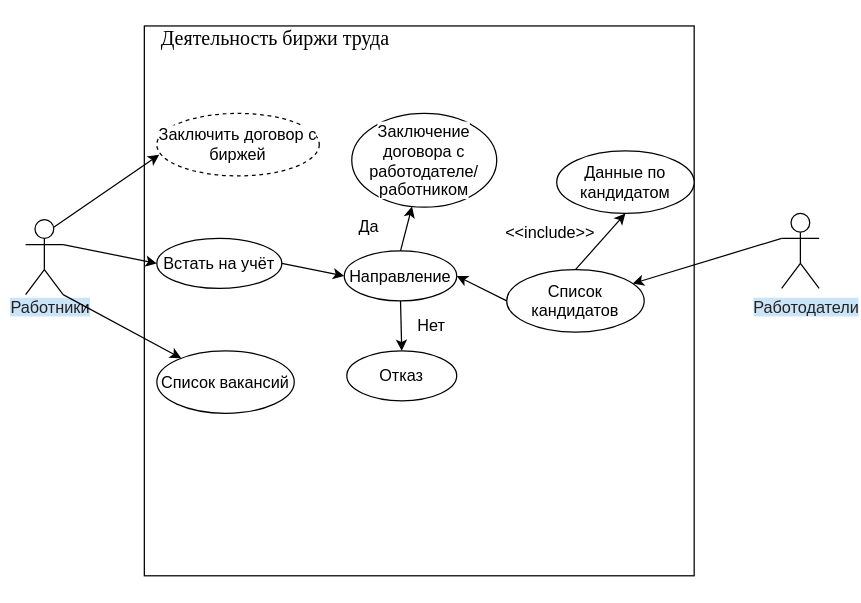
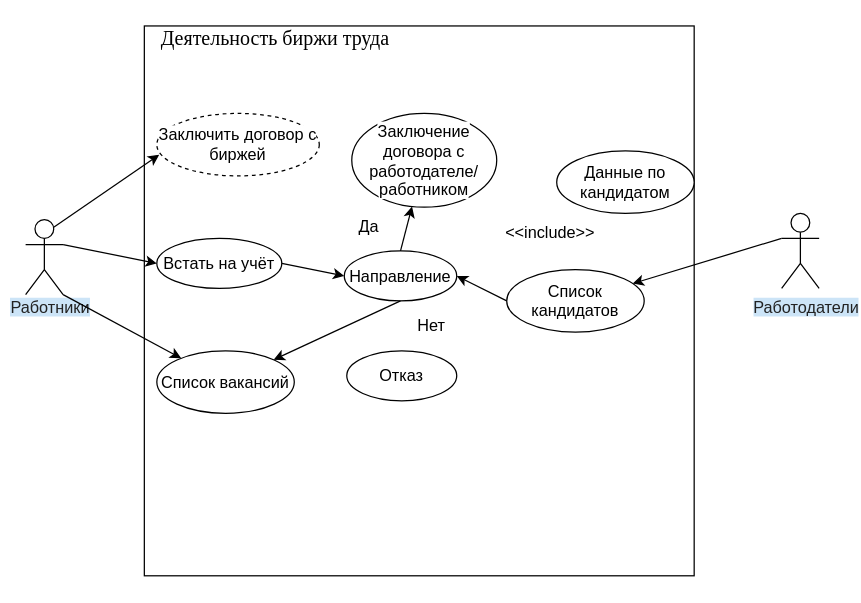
  <mxCell id="0" />
  <mxCell id="1" parent="0" />
  <mxCell id="2" value="Actor" style="shape=umlActor;verticalLabelPosition=bottom;labelBackgroundColor=#ffffff;verticalAlign=top;html=1;outlineConnect=0;" vertex="1" parent="1"><mxGeometry x="20" y="175" width="30" height="60" as="geometry" /></mxCell>
  <mxCell id="3" value="&lt;span style=&quot;color: rgb(34 , 34 , 34) ; font-size: 13px ; text-align: left ; background-color: rgb(204 , 228 , 247)&quot;&gt;Работники &lt;/span&gt;" style="text;html=1;strokeColor=none;fillColor=none;align=center;verticalAlign=middle;whiteSpace=wrap;rounded=0;" vertex="1" parent="1"><mxGeometry x="20" y="235" width="40" height="20" as="geometry" /></mxCell>
  <mxCell id="4" value="" style="rounded=0;whiteSpace=wrap;html=1;" vertex="1" parent="1"><mxGeometry x="115" y="20" width="440" height="440" as="geometry" /></mxCell>
  <mxCell id="5" value="&lt;span style=&quot;font-size: 12.0pt ; font-family: &amp;#34;times new roman&amp;#34; , &amp;#34;serif&amp;#34;&quot;&gt;Деятельность биржи труда&lt;/span&gt;" style="text;html=1;strokeColor=none;fillColor=none;align=center;verticalAlign=middle;whiteSpace=wrap;rounded=0;" vertex="1" parent="1"><mxGeometry x="115" y="20" width="210" height="20" as="geometry" /></mxCell>
  <mxCell id="6" value="&lt;span style=&quot;font-family: , &amp;#34;blinkmacsystemfont&amp;#34; , &amp;#34;roboto&amp;#34; , &amp;#34;helvetica neue&amp;#34; , &amp;#34;geneva&amp;#34; , &amp;#34;noto sans armenian&amp;#34; , &amp;#34;noto sans bengali&amp;#34; , &amp;#34;noto sans cherokee&amp;#34; , &amp;#34;noto sans devanagari&amp;#34; , &amp;#34;noto sans ethiopic&amp;#34; , &amp;#34;noto sans georgian&amp;#34; , &amp;#34;noto sans hebrew&amp;#34; , &amp;#34;noto sans kannada&amp;#34; , &amp;#34;noto sans khmer&amp;#34; , &amp;#34;noto sans lao&amp;#34; , &amp;#34;noto sans osmanya&amp;#34; , &amp;#34;noto sans tamil&amp;#34; , &amp;#34;noto sans telugu&amp;#34; , &amp;#34;noto sans thai&amp;#34; , sans-serif , &amp;#34;arial&amp;#34; , &amp;#34;tahoma&amp;#34; , &amp;#34;verdana&amp;#34; ; font-size: 13px ; text-align: left ; background-color: rgb(255 , 255 , 255)&quot;&gt;Встать на учёт &lt;/span&gt;" style="ellipse;whiteSpace=wrap;html=1;" vertex="1" parent="1"><mxGeometry x="125" y="190" width="100" height="40" as="geometry" /></mxCell>
  <mxCell id="7" value="Actor" style="shape=umlActor;verticalLabelPosition=bottom;labelBackgroundColor=#ffffff;verticalAlign=top;html=1;outlineConnect=0;" vertex="1" parent="1"><mxGeometry x="625" y="170" width="30" height="60" as="geometry" /></mxCell>
  <mxCell id="8" value="&lt;span style=&quot;color: rgb(34 , 34 , 34) ; font-size: 13px ; text-align: left ; background-color: rgb(204 , 228 , 247)&quot;&gt;Работодатели&lt;/span&gt;" style="text;html=1;strokeColor=none;fillColor=none;align=center;verticalAlign=middle;whiteSpace=wrap;rounded=0;" vertex="1" parent="1"><mxGeometry x="625" y="235" width="40" height="20" as="geometry" /></mxCell>
  <mxCell id="9" value="&lt;span style=&quot;font-family: , &amp;#34;blinkmacsystemfont&amp;#34; , &amp;#34;roboto&amp;#34; , &amp;#34;helvetica neue&amp;#34; , &amp;#34;geneva&amp;#34; , &amp;#34;noto sans armenian&amp;#34; , &amp;#34;noto sans bengali&amp;#34; , &amp;#34;noto sans cherokee&amp;#34; , &amp;#34;noto sans devanagari&amp;#34; , &amp;#34;noto sans ethiopic&amp;#34; , &amp;#34;noto sans georgian&amp;#34; , &amp;#34;noto sans hebrew&amp;#34; , &amp;#34;noto sans kannada&amp;#34; , &amp;#34;noto sans khmer&amp;#34; , &amp;#34;noto sans lao&amp;#34; , &amp;#34;noto sans osmanya&amp;#34; , &amp;#34;noto sans tamil&amp;#34; , &amp;#34;noto sans telugu&amp;#34; , &amp;#34;noto sans thai&amp;#34; , sans-serif , &amp;#34;arial&amp;#34; , &amp;#34;tahoma&amp;#34; , &amp;#34;verdana&amp;#34; ; font-size: 13px ; text-align: left ; background-color: rgb(255 , 255 , 255)&quot;&gt;Заключить договор с биржей &lt;/span&gt;" style="ellipse;whiteSpace=wrap;html=1;dashed=1;" vertex="1" parent="1"><mxGeometry x="125" y="90" width="130" height="50" as="geometry" /></mxCell>
  <mxCell id="10" value="&lt;span style=&quot;font-family: , &amp;#34;blinkmacsystemfont&amp;#34; , &amp;#34;roboto&amp;#34; , &amp;#34;helvetica neue&amp;#34; , &amp;#34;geneva&amp;#34; , &amp;#34;noto sans armenian&amp;#34; , &amp;#34;noto sans bengali&amp;#34; , &amp;#34;noto sans cherokee&amp;#34; , &amp;#34;noto sans devanagari&amp;#34; , &amp;#34;noto sans ethiopic&amp;#34; , &amp;#34;noto sans georgian&amp;#34; , &amp;#34;noto sans hebrew&amp;#34; , &amp;#34;noto sans kannada&amp;#34; , &amp;#34;noto sans khmer&amp;#34; , &amp;#34;noto sans lao&amp;#34; , &amp;#34;noto sans osmanya&amp;#34; , &amp;#34;noto sans tamil&amp;#34; , &amp;#34;noto sans telugu&amp;#34; , &amp;#34;noto sans thai&amp;#34; , sans-serif , &amp;#34;arial&amp;#34; , &amp;#34;tahoma&amp;#34; , &amp;#34;verdana&amp;#34; ; font-size: 13px ; text-align: left ; background-color: rgb(255 , 255 , 255)&quot;&gt;Список вакансий &lt;/span&gt;" style="ellipse;whiteSpace=wrap;html=1;" vertex="1" parent="1"><mxGeometry x="125" y="280" width="110" height="50" as="geometry" /></mxCell>
  <mxCell id="11" value="&lt;span style=&quot;font-family: , &amp;#34;blinkmacsystemfont&amp;#34; , &amp;#34;roboto&amp;#34; , &amp;#34;helvetica neue&amp;#34; , &amp;#34;geneva&amp;#34; , &amp;#34;noto sans armenian&amp;#34; , &amp;#34;noto sans bengali&amp;#34; , &amp;#34;noto sans cherokee&amp;#34; , &amp;#34;noto sans devanagari&amp;#34; , &amp;#34;noto sans ethiopic&amp;#34; , &amp;#34;noto sans georgian&amp;#34; , &amp;#34;noto sans hebrew&amp;#34; , &amp;#34;noto sans kannada&amp;#34; , &amp;#34;noto sans khmer&amp;#34; , &amp;#34;noto sans lao&amp;#34; , &amp;#34;noto sans osmanya&amp;#34; , &amp;#34;noto sans tamil&amp;#34; , &amp;#34;noto sans telugu&amp;#34; , &amp;#34;noto sans thai&amp;#34; , sans-serif , &amp;#34;arial&amp;#34; , &amp;#34;tahoma&amp;#34; , &amp;#34;verdana&amp;#34; ; font-size: 13px ; text-align: left ; background-color: rgb(255 , 255 , 255)&quot;&gt;Список кандидатов &lt;/span&gt;" style="ellipse;whiteSpace=wrap;html=1;" vertex="1" parent="1"><mxGeometry x="405" y="215" width="110" height="50" as="geometry" /></mxCell>
  <mxCell id="12" value="" style="endArrow=classic;html=1;exitX=0;exitY=0.333;exitDx=0;exitDy=0;exitPerimeter=0;" edge="1" parent="1" source="7" target="11"><mxGeometry width="50" height="50" relative="1" as="geometry"><mxPoint x="315" y="270" as="sourcePoint" /><mxPoint x="365" y="220" as="targetPoint" /></mxGeometry></mxCell>
  <mxCell id="13" value="&lt;span style=&quot;font-family: , &amp;#34;blinkmacsystemfont&amp;#34; , &amp;#34;roboto&amp;#34; , &amp;#34;helvetica neue&amp;#34; , &amp;#34;geneva&amp;#34; , &amp;#34;noto sans armenian&amp;#34; , &amp;#34;noto sans bengali&amp;#34; , &amp;#34;noto sans cherokee&amp;#34; , &amp;#34;noto sans devanagari&amp;#34; , &amp;#34;noto sans ethiopic&amp;#34; , &amp;#34;noto sans georgian&amp;#34; , &amp;#34;noto sans hebrew&amp;#34; , &amp;#34;noto sans kannada&amp;#34; , &amp;#34;noto sans khmer&amp;#34; , &amp;#34;noto sans lao&amp;#34; , &amp;#34;noto sans osmanya&amp;#34; , &amp;#34;noto sans tamil&amp;#34; , &amp;#34;noto sans telugu&amp;#34; , &amp;#34;noto sans thai&amp;#34; , sans-serif , &amp;#34;arial&amp;#34; , &amp;#34;tahoma&amp;#34; , &amp;#34;verdana&amp;#34; ; font-size: 13px ; text-align: left ; background-color: rgb(255 , 255 , 255)&quot;&gt;Направление &lt;/span&gt;" style="ellipse;whiteSpace=wrap;html=1;" vertex="1" parent="1"><mxGeometry x="275" y="200" width="90" height="40" as="geometry" /></mxCell>
  <mxCell id="14" value="" style="endArrow=classic;html=1;exitX=0.75;exitY=0.1;exitDx=0;exitDy=0;exitPerimeter=0;entryX=0.015;entryY=0.66;entryDx=0;entryDy=0;entryPerimeter=0;" edge="1" parent="1" source="2" target="9"><mxGeometry width="50" height="50" relative="1" as="geometry"><mxPoint x="315" y="270" as="sourcePoint" /><mxPoint x="365" y="220" as="targetPoint" /><Array as="points" /></mxGeometry></mxCell>
  <mxCell id="15" value="" style="endArrow=classic;html=1;exitX=1;exitY=0.333;exitDx=0;exitDy=0;exitPerimeter=0;entryX=0;entryY=0.5;entryDx=0;entryDy=0;" edge="1" parent="1" source="2" target="6"><mxGeometry width="50" height="50" relative="1" as="geometry"><mxPoint x="315" y="270" as="sourcePoint" /><mxPoint x="365" y="220" as="targetPoint" /></mxGeometry></mxCell>
  <mxCell id="16" value="" style="endArrow=classic;html=1;exitX=0.75;exitY=0;exitDx=0;exitDy=0;" edge="1" parent="1" source="3" target="10"><mxGeometry width="50" height="50" relative="1" as="geometry"><mxPoint x="315" y="270" as="sourcePoint" /><mxPoint x="365" y="220" as="targetPoint" /></mxGeometry></mxCell>
  <mxCell id="17" value="" style="endArrow=classic;html=1;exitX=1;exitY=0.5;exitDx=0;exitDy=0;entryX=0;entryY=0.5;entryDx=0;entryDy=0;" edge="1" parent="1" source="6" target="13"><mxGeometry width="50" height="50" relative="1" as="geometry"><mxPoint x="315" y="270" as="sourcePoint" /><mxPoint x="365" y="220" as="targetPoint" /></mxGeometry></mxCell>
  <mxCell id="18" value="" style="endArrow=classic;html=1;exitX=0;exitY=0.5;exitDx=0;exitDy=0;" edge="1" parent="1" source="11"><mxGeometry width="50" height="50" relative="1" as="geometry"><mxPoint x="315" y="270" as="sourcePoint" /><mxPoint x="365" y="220" as="targetPoint" /></mxGeometry></mxCell>
  <mxCell id="19" value="&lt;span style=&quot;font-family: , &amp;#34;blinkmacsystemfont&amp;#34; , &amp;#34;roboto&amp;#34; , &amp;#34;helvetica neue&amp;#34; , &amp;#34;geneva&amp;#34; , &amp;#34;noto sans armenian&amp;#34; , &amp;#34;noto sans bengali&amp;#34; , &amp;#34;noto sans cherokee&amp;#34; , &amp;#34;noto sans devanagari&amp;#34; , &amp;#34;noto sans ethiopic&amp;#34; , &amp;#34;noto sans georgian&amp;#34; , &amp;#34;noto sans hebrew&amp;#34; , &amp;#34;noto sans kannada&amp;#34; , &amp;#34;noto sans khmer&amp;#34; , &amp;#34;noto sans lao&amp;#34; , &amp;#34;noto sans osmanya&amp;#34; , &amp;#34;noto sans tamil&amp;#34; , &amp;#34;noto sans telugu&amp;#34; , &amp;#34;noto sans thai&amp;#34; , sans-serif , &amp;#34;arial&amp;#34; , &amp;#34;tahoma&amp;#34; , &amp;#34;verdana&amp;#34; ; font-size: 13px ; text-align: left ; background-color: rgb(255 , 255 , 255)&quot;&gt;Данные по кандидатом&lt;/span&gt;" style="ellipse;whiteSpace=wrap;html=1;" vertex="1" parent="1"><mxGeometry x="445" y="120" width="110" height="50" as="geometry" /></mxCell>
- <mxCell id="20" value="" style="endArrow=classic;html=1;exitX=0.5;exitY=0;exitDx=0;exitDy=0;entryX=0.5;entryY=1;entryDx=0;entryDy=0;" edge="1" parent="1" source="11" target="19"><mxGeometry width="50" height="50" relative="1" as="geometry"><mxPoint x="315" y="470" as="sourcePoint" /><mxPoint x="365" y="420" as="targetPoint" /></mxGeometry></mxCell>
  <mxCell id="21" value="&lt;span style=&quot;font-family: , &amp;#34;blinkmacsystemfont&amp;#34; , &amp;#34;roboto&amp;#34; , &amp;#34;helvetica neue&amp;#34; , &amp;#34;geneva&amp;#34; , &amp;#34;noto sans armenian&amp;#34; , &amp;#34;noto sans bengali&amp;#34; , &amp;#34;noto sans cherokee&amp;#34; , &amp;#34;noto sans devanagari&amp;#34; , &amp;#34;noto sans ethiopic&amp;#34; , &amp;#34;noto sans georgian&amp;#34; , &amp;#34;noto sans hebrew&amp;#34; , &amp;#34;noto sans kannada&amp;#34; , &amp;#34;noto sans khmer&amp;#34; , &amp;#34;noto sans lao&amp;#34; , &amp;#34;noto sans osmanya&amp;#34; , &amp;#34;noto sans tamil&amp;#34; , &amp;#34;noto sans telugu&amp;#34; , &amp;#34;noto sans thai&amp;#34; , sans-serif , &amp;#34;arial&amp;#34; , &amp;#34;tahoma&amp;#34; , &amp;#34;verdana&amp;#34; ; font-size: 13px ; text-align: left ; background-color: rgb(255 , 255 , 255)&quot;&gt;&amp;lt;&amp;lt;include&amp;gt;&amp;gt;&lt;/span&gt;" style="text;html=1;strokeColor=none;fillColor=none;align=center;verticalAlign=middle;whiteSpace=wrap;rounded=0;" vertex="1" parent="1"><mxGeometry x="405" y="175" width="70" height="20" as="geometry" /></mxCell>
  <mxCell id="22" value="&lt;span style=&quot;font-family: , &amp;#34;blinkmacsystemfont&amp;#34; , &amp;#34;roboto&amp;#34; , &amp;#34;helvetica neue&amp;#34; , &amp;#34;geneva&amp;#34; , &amp;#34;noto sans armenian&amp;#34; , &amp;#34;noto sans bengali&amp;#34; , &amp;#34;noto sans cherokee&amp;#34; , &amp;#34;noto sans devanagari&amp;#34; , &amp;#34;noto sans ethiopic&amp;#34; , &amp;#34;noto sans georgian&amp;#34; , &amp;#34;noto sans hebrew&amp;#34; , &amp;#34;noto sans kannada&amp;#34; , &amp;#34;noto sans khmer&amp;#34; , &amp;#34;noto sans lao&amp;#34; , &amp;#34;noto sans osmanya&amp;#34; , &amp;#34;noto sans tamil&amp;#34; , &amp;#34;noto sans telugu&amp;#34; , &amp;#34;noto sans thai&amp;#34; , sans-serif , &amp;#34;arial&amp;#34; , &amp;#34;tahoma&amp;#34; , &amp;#34;verdana&amp;#34; ; font-size: 13px ; text-align: left ; background-color: rgb(255 , 255 , 255)&quot;&gt;Заключение договора с работодателе/работником &lt;/span&gt;" style="ellipse;whiteSpace=wrap;html=1;" vertex="1" parent="1"><mxGeometry x="281" y="90" width="116" height="75" as="geometry" /></mxCell>
  <mxCell id="23" value="" style="endArrow=classic;html=1;exitX=0.5;exitY=0;exitDx=0;exitDy=0;" edge="1" parent="1" source="13" target="22"><mxGeometry width="50" height="50" relative="1" as="geometry"><mxPoint x="315" y="270" as="sourcePoint" /><mxPoint x="365" y="220" as="targetPoint" /></mxGeometry></mxCell>
  <mxCell id="24" value="&lt;span style=&quot;font-family: , &amp;#34;blinkmacsystemfont&amp;#34; , &amp;#34;roboto&amp;#34; , &amp;#34;helvetica neue&amp;#34; , &amp;#34;geneva&amp;#34; , &amp;#34;noto sans armenian&amp;#34; , &amp;#34;noto sans bengali&amp;#34; , &amp;#34;noto sans cherokee&amp;#34; , &amp;#34;noto sans devanagari&amp;#34; , &amp;#34;noto sans ethiopic&amp;#34; , &amp;#34;noto sans georgian&amp;#34; , &amp;#34;noto sans hebrew&amp;#34; , &amp;#34;noto sans kannada&amp;#34; , &amp;#34;noto sans khmer&amp;#34; , &amp;#34;noto sans lao&amp;#34; , &amp;#34;noto sans osmanya&amp;#34; , &amp;#34;noto sans tamil&amp;#34; , &amp;#34;noto sans telugu&amp;#34; , &amp;#34;noto sans thai&amp;#34; , sans-serif , &amp;#34;arial&amp;#34; , &amp;#34;tahoma&amp;#34; , &amp;#34;verdana&amp;#34; ; font-size: 13px ; text-align: left ; background-color: rgb(255 , 255 , 255)&quot;&gt;Отказ &lt;/span&gt;" style="ellipse;whiteSpace=wrap;html=1;" vertex="1" parent="1"><mxGeometry x="277" y="280" width="88" height="40" as="geometry" /></mxCell>
- <mxCell id="25" value="" style="endArrow=classic;html=1;exitX=0.5;exitY=1;exitDx=0;exitDy=0;entryX=0.5;entryY=0;entryDx=0;entryDy=0;" edge="1" parent="1" source="13" target="24"><mxGeometry width="50" height="50" relative="1" as="geometry"><mxPoint x="315" y="270" as="sourcePoint" /><mxPoint x="365" y="220" as="targetPoint" /></mxGeometry></mxCell>
+ <mxCell id="25" value="" style="endArrow=classic;html=1;exitX=0.5;exitY=1;exitDx=0;exitDy=0;" edge="1" parent="1" source="13" target="10"><mxGeometry width="50" height="50" relative="1" as="geometry"><mxPoint x="315" y="270" as="sourcePoint" /><mxPoint x="365" y="220" as="targetPoint" /></mxGeometry></mxCell>
  <mxCell id="26" value="&lt;span style=&quot;font-family: , &amp;#34;blinkmacsystemfont&amp;#34; , &amp;#34;roboto&amp;#34; , &amp;#34;helvetica neue&amp;#34; , &amp;#34;geneva&amp;#34; , &amp;#34;noto sans armenian&amp;#34; , &amp;#34;noto sans bengali&amp;#34; , &amp;#34;noto sans cherokee&amp;#34; , &amp;#34;noto sans devanagari&amp;#34; , &amp;#34;noto sans ethiopic&amp;#34; , &amp;#34;noto sans georgian&amp;#34; , &amp;#34;noto sans hebrew&amp;#34; , &amp;#34;noto sans kannada&amp;#34; , &amp;#34;noto sans khmer&amp;#34; , &amp;#34;noto sans lao&amp;#34; , &amp;#34;noto sans osmanya&amp;#34; , &amp;#34;noto sans tamil&amp;#34; , &amp;#34;noto sans telugu&amp;#34; , &amp;#34;noto sans thai&amp;#34; , sans-serif , &amp;#34;arial&amp;#34; , &amp;#34;tahoma&amp;#34; , &amp;#34;verdana&amp;#34; ; font-size: 13px ; text-align: left ; background-color: rgb(255 , 255 , 255)&quot;&gt;Да&lt;/span&gt;" style="text;html=1;strokeColor=none;fillColor=none;align=center;verticalAlign=middle;whiteSpace=wrap;rounded=0;" vertex="1" parent="1"><mxGeometry x="275" y="170" width="40" height="20" as="geometry" /></mxCell>
  <mxCell id="27" value="&lt;span style=&quot;font-family: , &amp;#34;blinkmacsystemfont&amp;#34; , &amp;#34;roboto&amp;#34; , &amp;#34;helvetica neue&amp;#34; , &amp;#34;geneva&amp;#34; , &amp;#34;noto sans armenian&amp;#34; , &amp;#34;noto sans bengali&amp;#34; , &amp;#34;noto sans cherokee&amp;#34; , &amp;#34;noto sans devanagari&amp;#34; , &amp;#34;noto sans ethiopic&amp;#34; , &amp;#34;noto sans georgian&amp;#34; , &amp;#34;noto sans hebrew&amp;#34; , &amp;#34;noto sans kannada&amp;#34; , &amp;#34;noto sans khmer&amp;#34; , &amp;#34;noto sans lao&amp;#34; , &amp;#34;noto sans osmanya&amp;#34; , &amp;#34;noto sans tamil&amp;#34; , &amp;#34;noto sans telugu&amp;#34; , &amp;#34;noto sans thai&amp;#34; , sans-serif , &amp;#34;arial&amp;#34; , &amp;#34;tahoma&amp;#34; , &amp;#34;verdana&amp;#34; ; font-size: 13px ; text-align: left ; background-color: rgb(255 , 255 , 255)&quot;&gt;Нет&lt;/span&gt;" style="text;html=1;strokeColor=none;fillColor=none;align=center;verticalAlign=middle;whiteSpace=wrap;rounded=0;" vertex="1" parent="1"><mxGeometry x="325" y="250" width="40" height="20" as="geometry" /></mxCell>
